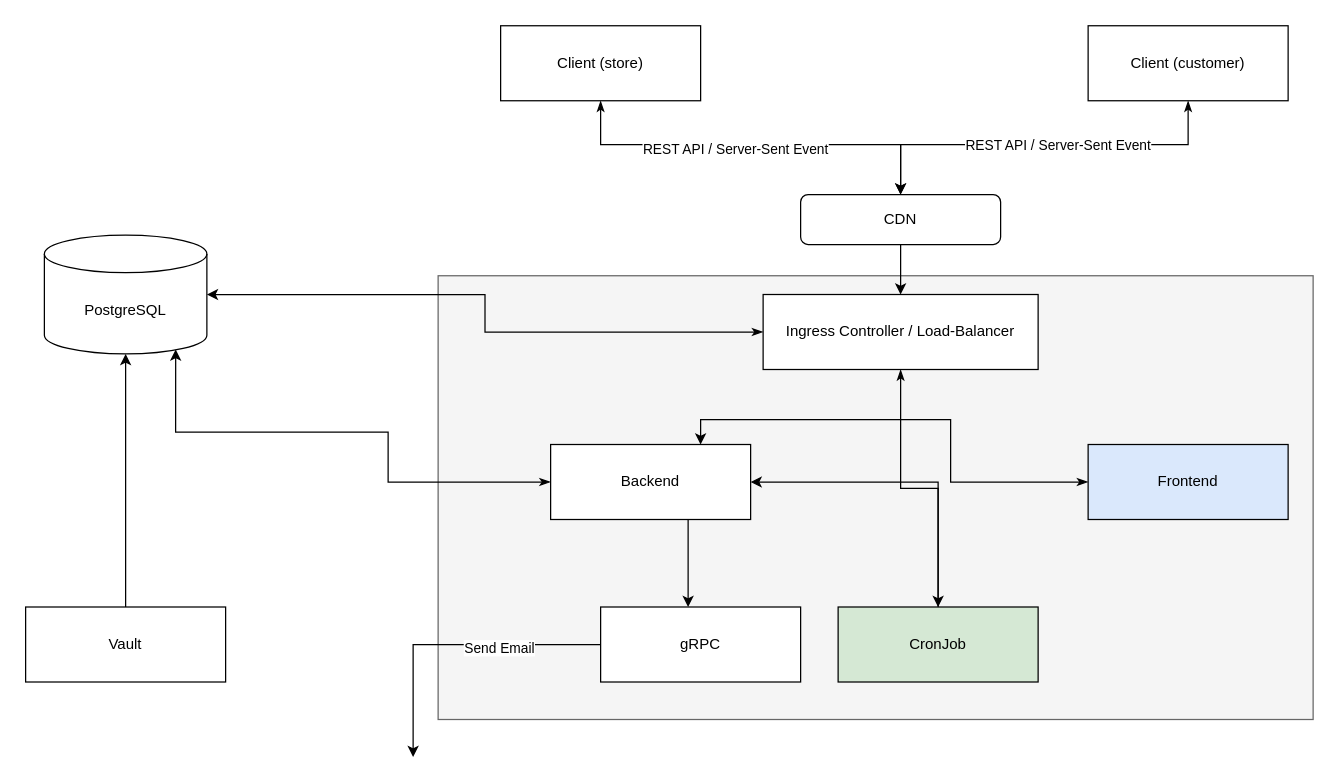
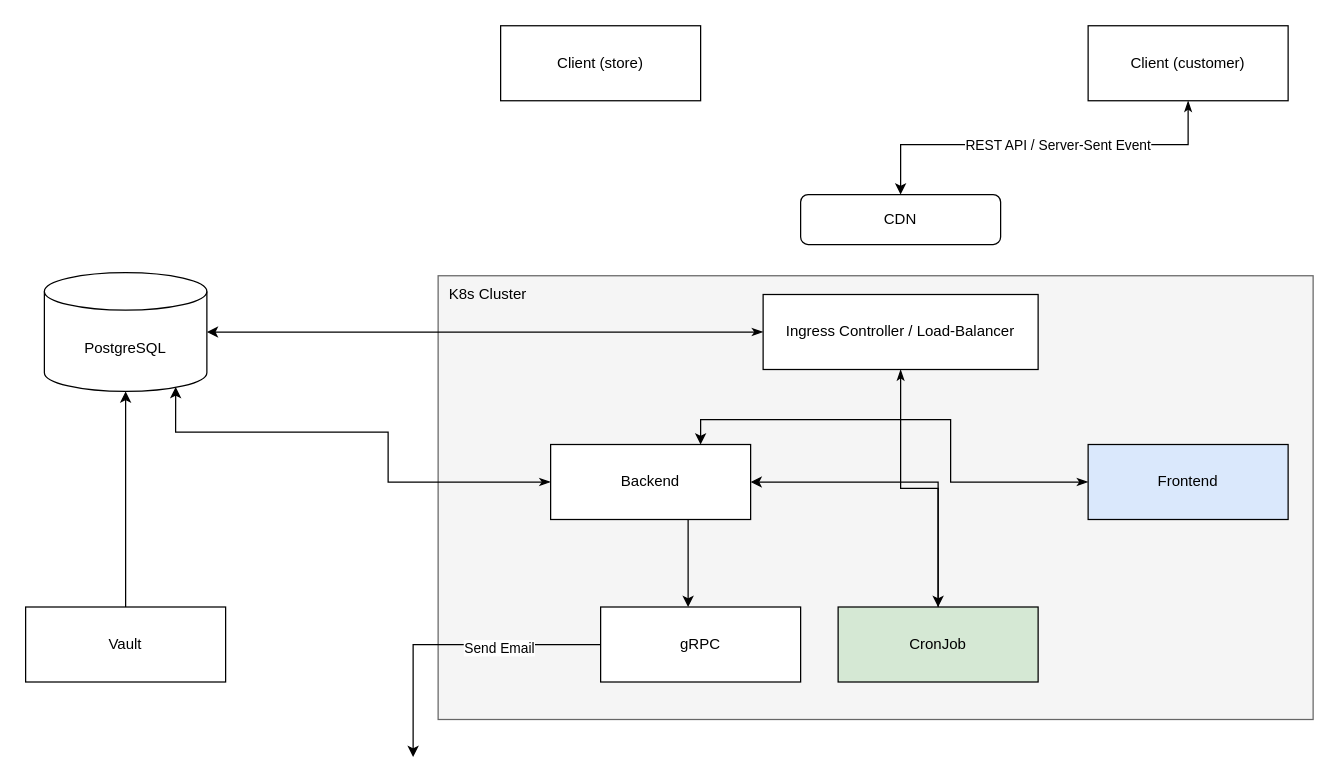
  <mxCell id="0" />
  <mxCell id="1" parent="0" />
  <mxCell id="2" style="edgeStyle=orthogonalEdgeStyle;rounded=0;orthogonalLoop=1;jettySize=auto;html=1;startArrow=none;startFill=0;" parent="1" source="3" target="25" edge="1"><mxGeometry relative="1" as="geometry"><mxPoint x="100" y="355" as="targetPoint" /></mxGeometry></mxCell>
  <mxCell id="3" value="Vault" style="rounded=0;whiteSpace=wrap;html=1;" parent="1" vertex="1"><mxGeometry x="20" y="485" width="160" height="60" as="geometry" /></mxCell>
  <mxCell id="4" value="" style="rounded=0;whiteSpace=wrap;html=1;fillColor=#f5f5f5;strokeColor=#666666;fontColor=#333333;" parent="1" vertex="1"><mxGeometry x="350" y="220" width="700" height="355" as="geometry" /></mxCell>
- <mxCell id="5" style="edgeStyle=orthogonalEdgeStyle;rounded=0;orthogonalLoop=1;jettySize=auto;html=1;startArrow=classicThin;startFill=1;entryX=0.5;entryY=0;entryDx=0;entryDy=0;" parent="1" source="7" target="27" edge="1"><mxGeometry relative="1" as="geometry"><Array as="points"><mxPoint x="480" y="115" /><mxPoint x="720" y="115" /></Array><mxPoint x="720" y="135" as="targetPoint" /></mxGeometry></mxCell>
- <mxCell id="6" value="REST API / Server-Sent Event" style="edgeLabel;html=1;align=center;verticalAlign=middle;resizable=0;points=[];" parent="5" vertex="1" connectable="0"><mxGeometry x="-0.402" y="-3" relative="1" as="geometry"><mxPoint x="48" as="offset" /></mxGeometry></mxCell>
  <mxCell id="7" value="Client (store)" style="rounded=0;whiteSpace=wrap;html=1;" parent="1" vertex="1"><mxGeometry x="400" y="20" width="160" height="60" as="geometry" /></mxCell>
  <mxCell id="8" value="" style="edgeStyle=orthogonalEdgeStyle;rounded=0;orthogonalLoop=1;jettySize=auto;html=1;startArrow=classicThin;startFill=1;entryX=0.5;entryY=0;entryDx=0;entryDy=0;" parent="1" source="10" target="27" edge="1"><mxGeometry relative="1" as="geometry"><Array as="points"><mxPoint x="950" y="115" /><mxPoint x="720" y="115" /></Array><mxPoint x="720" y="145" as="targetPoint" /></mxGeometry></mxCell>
  <mxCell id="9" value="REST API / Server-Sent Event" style="edgeLabel;html=1;align=center;verticalAlign=middle;resizable=0;points=[];" parent="8" vertex="1" connectable="0"><mxGeometry x="0.022" relative="1" as="geometry"><mxPoint x="16" as="offset" /></mxGeometry></mxCell>
  <mxCell id="10" value="Client (customer)" style="rounded=0;whiteSpace=wrap;html=1;" parent="1" vertex="1"><mxGeometry x="870" y="20" width="160" height="60" as="geometry" /></mxCell>
  <mxCell id="11" style="edgeStyle=orthogonalEdgeStyle;rounded=0;orthogonalLoop=1;jettySize=auto;html=1;startArrow=classicThin;startFill=1;" parent="1" source="13" target="24" edge="1"><mxGeometry relative="1" as="geometry" /></mxCell>
  <mxCell id="12" style="edgeStyle=orthogonalEdgeStyle;rounded=0;orthogonalLoop=1;jettySize=auto;html=1;startArrow=classicThin;startFill=1;" parent="1" source="13" target="25" edge="1"><mxGeometry relative="1" as="geometry" /></mxCell>
  <mxCell id="13" value="Ingress Controller / Load-Balancer" style="rounded=0;whiteSpace=wrap;html=1;" parent="1" vertex="1"><mxGeometry x="610" y="235" width="220" height="60" as="geometry" /></mxCell>
+ <mxCell id="14" value="K8s Cluster" style="text;html=1;strokeColor=none;fillColor=none;align=center;verticalAlign=middle;whiteSpace=wrap;rounded=0;" parent="1" vertex="1"><mxGeometry x="350" y="220" width="80" height="30" as="geometry" /></mxCell>
  <mxCell id="15" style="edgeStyle=orthogonalEdgeStyle;rounded=0;orthogonalLoop=1;jettySize=auto;html=1;entryX=0.75;entryY=0;entryDx=0;entryDy=0;startArrow=classicThin;startFill=1;" parent="1" source="16" target="19" edge="1"><mxGeometry relative="1" as="geometry"><Array as="points"><mxPoint x="760" y="385" /><mxPoint x="760" y="335" /><mxPoint x="560" y="335" /></Array></mxGeometry></mxCell>
  <mxCell id="16" value="Frontend" style="rounded=0;whiteSpace=wrap;html=1;fillColor=#dae8fc;" parent="1" vertex="1"><mxGeometry x="870" y="355" width="160" height="60" as="geometry" /></mxCell>
  <mxCell id="17" value="" style="edgeStyle=orthogonalEdgeStyle;rounded=0;orthogonalLoop=1;jettySize=auto;html=1;startArrow=none;startFill=0;" parent="1" source="19" target="22" edge="1"><mxGeometry relative="1" as="geometry"><Array as="points"><mxPoint x="550" y="435" /><mxPoint x="550" y="435" /></Array></mxGeometry></mxCell>
  <mxCell id="18" style="edgeStyle=orthogonalEdgeStyle;rounded=0;orthogonalLoop=1;jettySize=auto;html=1;entryX=0.808;entryY=0.963;entryDx=0;entryDy=0;entryPerimeter=0;startArrow=classicThin;startFill=1;" parent="1" source="19" target="25" edge="1"><mxGeometry relative="1" as="geometry"><Array as="points"><mxPoint x="310" y="385" /><mxPoint x="310" y="345" /><mxPoint x="140" y="345" /></Array></mxGeometry></mxCell>
  <mxCell id="19" value="Backend" style="rounded=0;whiteSpace=wrap;html=1;" parent="1" vertex="1"><mxGeometry x="440" y="355" width="160" height="60" as="geometry" /></mxCell>
  <mxCell id="20" value="" style="edgeStyle=orthogonalEdgeStyle;rounded=0;orthogonalLoop=1;jettySize=auto;html=1;startArrow=none;startFill=0;" parent="1" source="22" edge="1"><mxGeometry relative="1" as="geometry"><mxPoint x="330" y="605" as="targetPoint" /><Array as="points"><mxPoint x="330" y="515" /></Array></mxGeometry></mxCell>
  <mxCell id="21" value="Send Email" style="edgeLabel;html=1;align=center;verticalAlign=middle;resizable=0;points=[];" vertex="1" connectable="0" parent="20"><mxGeometry x="-0.317" y="2" relative="1" as="geometry"><mxPoint as="offset" /></mxGeometry></mxCell>
  <mxCell id="22" value="gRPC" style="rounded=0;whiteSpace=wrap;html=1;" parent="1" vertex="1"><mxGeometry x="480" y="485" width="160" height="60" as="geometry" /></mxCell>
  <mxCell id="23" style="edgeStyle=orthogonalEdgeStyle;rounded=0;orthogonalLoop=1;jettySize=auto;html=1;entryX=1;entryY=0.5;entryDx=0;entryDy=0;startArrow=none;startFill=0;" parent="1" source="24" target="19" edge="1"><mxGeometry relative="1" as="geometry"><Array as="points"><mxPoint x="750" y="385" /></Array></mxGeometry></mxCell>
  <mxCell id="24" value="CronJob" style="rounded=0;whiteSpace=wrap;html=1;fillColor=#d5e8d4;" parent="1" vertex="1"><mxGeometry x="670" y="485" width="160" height="60" as="geometry" /></mxCell>
- <mxCell id="25" value="&lt;span&gt;PostgreSQL&lt;/span&gt;" style="shape=cylinder3;whiteSpace=wrap;html=1;boundedLbl=1;backgroundOutline=1;size=15;" parent="1" vertex="1"><mxGeometry x="35" y="187.5" width="130" height="95" as="geometry" /></mxCell>
- <mxCell id="26" value="" style="edgeStyle=orthogonalEdgeStyle;rounded=0;orthogonalLoop=1;jettySize=auto;html=1;" edge="1" parent="1" source="27" target="13"><mxGeometry relative="1" as="geometry" /></mxCell>
+ <mxCell id="25" value="&lt;span&gt;PostgreSQL&lt;/span&gt;" style="shape=cylinder3;whiteSpace=wrap;html=1;boundedLbl=1;backgroundOutline=1;size=15;" parent="1" vertex="1"><mxGeometry x="35" y="217.5" width="130" height="95" as="geometry" /></mxCell>
  <mxCell id="27" value="CDN" style="whiteSpace=wrap;html=1;rounded=1;" vertex="1" parent="1"><mxGeometry x="640" y="155" width="160" height="40" as="geometry" /></mxCell>
